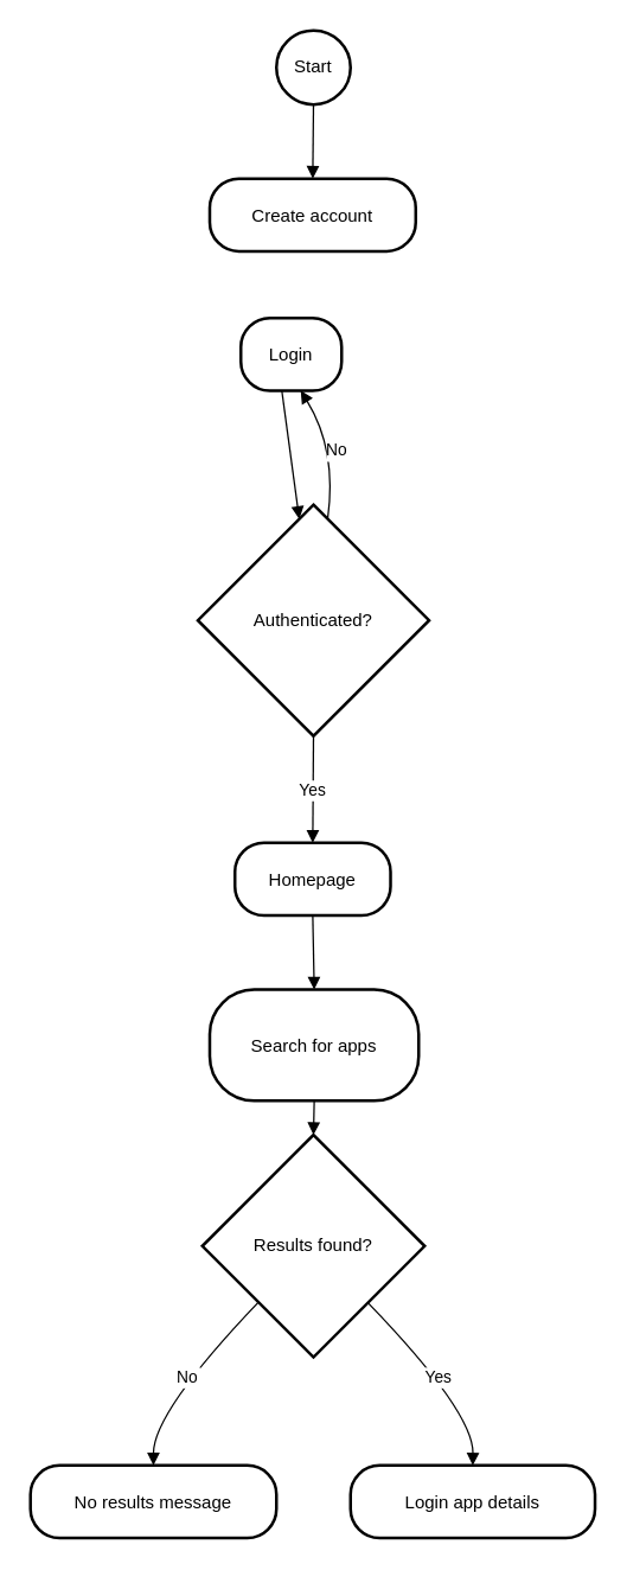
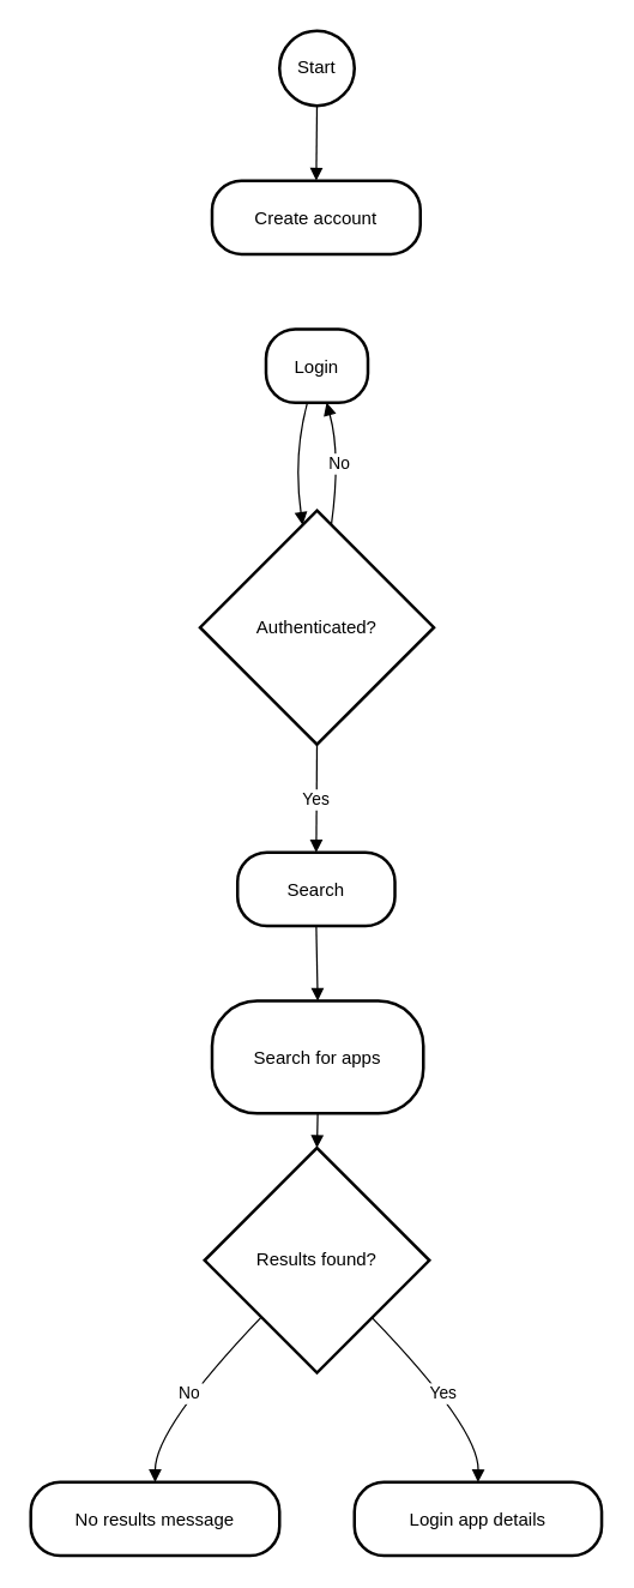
  <mxCell id="0" />
  <mxCell id="1" parent="0" />
  <mxCell id="2" value="Start" style="ellipse;aspect=fixed;strokeWidth=2;whiteSpace=wrap;" vertex="1" parent="1"><mxGeometry x="186" y="20" width="50" height="50" as="geometry" /></mxCell>
  <mxCell id="3" value="Create account" style="rounded=1;arcSize=40;strokeWidth=2" vertex="1" parent="1"><mxGeometry x="141" y="120" width="139" height="49" as="geometry" /></mxCell>
- <mxCell id="4" value="Login" style="rounded=1;arcSize=40;strokeWidth=2" vertex="1" parent="1"><mxGeometry x="162" y="214" width="68" height="49" as="geometry" /></mxCell>
+ <mxCell id="4" value="Login" style="rounded=1;arcSize=40;strokeWidth=2" vertex="1" parent="1"><mxGeometry x="177" y="219" width="68" height="49" as="geometry" /></mxCell>
  <mxCell id="5" value="Authenticated?" style="rhombus;strokeWidth=2;whiteSpace=wrap;" vertex="1" parent="1"><mxGeometry x="133" y="340" width="156" height="156" as="geometry" /></mxCell>
- <mxCell id="6" value="Homepage" style="rounded=1;arcSize=40;strokeWidth=2" vertex="1" parent="1"><mxGeometry x="158" y="568" width="105" height="49" as="geometry" /></mxCell>
+ <mxCell id="6" value="Search" style="rounded=1;arcSize=40;strokeWidth=2" vertex="1" parent="1"><mxGeometry x="158" y="568" width="105" height="49" as="geometry" /></mxCell>
  <mxCell id="7" value="Search for apps" style="rounded=1;arcSize=40;strokeWidth=2" vertex="1" parent="1"><mxGeometry x="141" y="667" width="141" height="75" as="geometry" /></mxCell>
  <mxCell id="8" value="Results found?" style="rhombus;strokeWidth=2;whiteSpace=wrap;" vertex="1" parent="1"><mxGeometry x="136" y="765" width="150" height="150" as="geometry" /></mxCell>
  <mxCell id="9" value="No results message" style="rounded=1;arcSize=40;strokeWidth=2" vertex="1" parent="1"><mxGeometry x="20" y="988" width="166" height="49" as="geometry" /></mxCell>
  <mxCell id="10" value="Login app details" style="rounded=1;arcSize=40;strokeWidth=2" vertex="1" parent="1"><mxGeometry x="236" y="988" width="165" height="49" as="geometry" /></mxCell>
  <mxCell id="11" value="" style="curved=1;startArrow=none;endArrow=block;exitX=0.5;exitY=1;entryX=0.5;entryY=0;" edge="1" parent="1" source="2" target="3"><mxGeometry relative="1" as="geometry"><Array as="points" /></mxGeometry></mxCell>
  <mxCell id="12" value="" style="curved=1;startArrow=none;endArrow=block;exitX=0.41;exitY=0.98;entryX=0.43;entryY=0;" edge="1" parent="1" source="4" target="5"><mxGeometry relative="1" as="geometry"><Array as="points"><mxPoint x="195" y="303" /></Array></mxGeometry></mxCell>
  <mxCell id="13" value="No" style="curved=1;startArrow=none;endArrow=block;exitX=0.57;exitY=0;entryX=0.59;entryY=0.98;" edge="1" parent="1" source="5" target="4"><mxGeometry relative="1" as="geometry"><Array as="points"><mxPoint x="227" y="303" /></Array></mxGeometry></mxCell>
  <mxCell id="14" value="Yes" style="curved=1;startArrow=none;endArrow=block;exitX=0.5;exitY=1;entryX=0.5;entryY=0.01;" edge="1" parent="1" source="5" target="6"><mxGeometry relative="1" as="geometry"><Array as="points" /></mxGeometry></mxCell>
  <mxCell id="15" value="" style="curved=1;startArrow=none;endArrow=block;exitX=0.5;exitY=1;entryX=0.5;entryY=0;" edge="1" parent="1" source="6" target="7"><mxGeometry relative="1" as="geometry"><Array as="points" /></mxGeometry></mxCell>
  <mxCell id="16" value="" style="curved=1;startArrow=none;endArrow=block;exitX=0.5;exitY=0.99;entryX=0.5;entryY=0;" edge="1" parent="1" source="7" target="8"><mxGeometry relative="1" as="geometry"><Array as="points" /></mxGeometry></mxCell>
  <mxCell id="17" value="No" style="curved=1;startArrow=none;endArrow=block;exitX=0.01;exitY=1;entryX=0.5;entryY=0;" edge="1" parent="1" source="8" target="9"><mxGeometry relative="1" as="geometry"><Array as="points"><mxPoint x="103" y="952" /></Array></mxGeometry></mxCell>
  <mxCell id="18" value="Yes" style="curved=1;startArrow=none;endArrow=block;exitX=0.98;exitY=1;entryX=0.5;entryY=0;" edge="1" parent="1" source="8" target="10"><mxGeometry relative="1" as="geometry"><Array as="points"><mxPoint x="319" y="952" /></Array></mxGeometry></mxCell>
